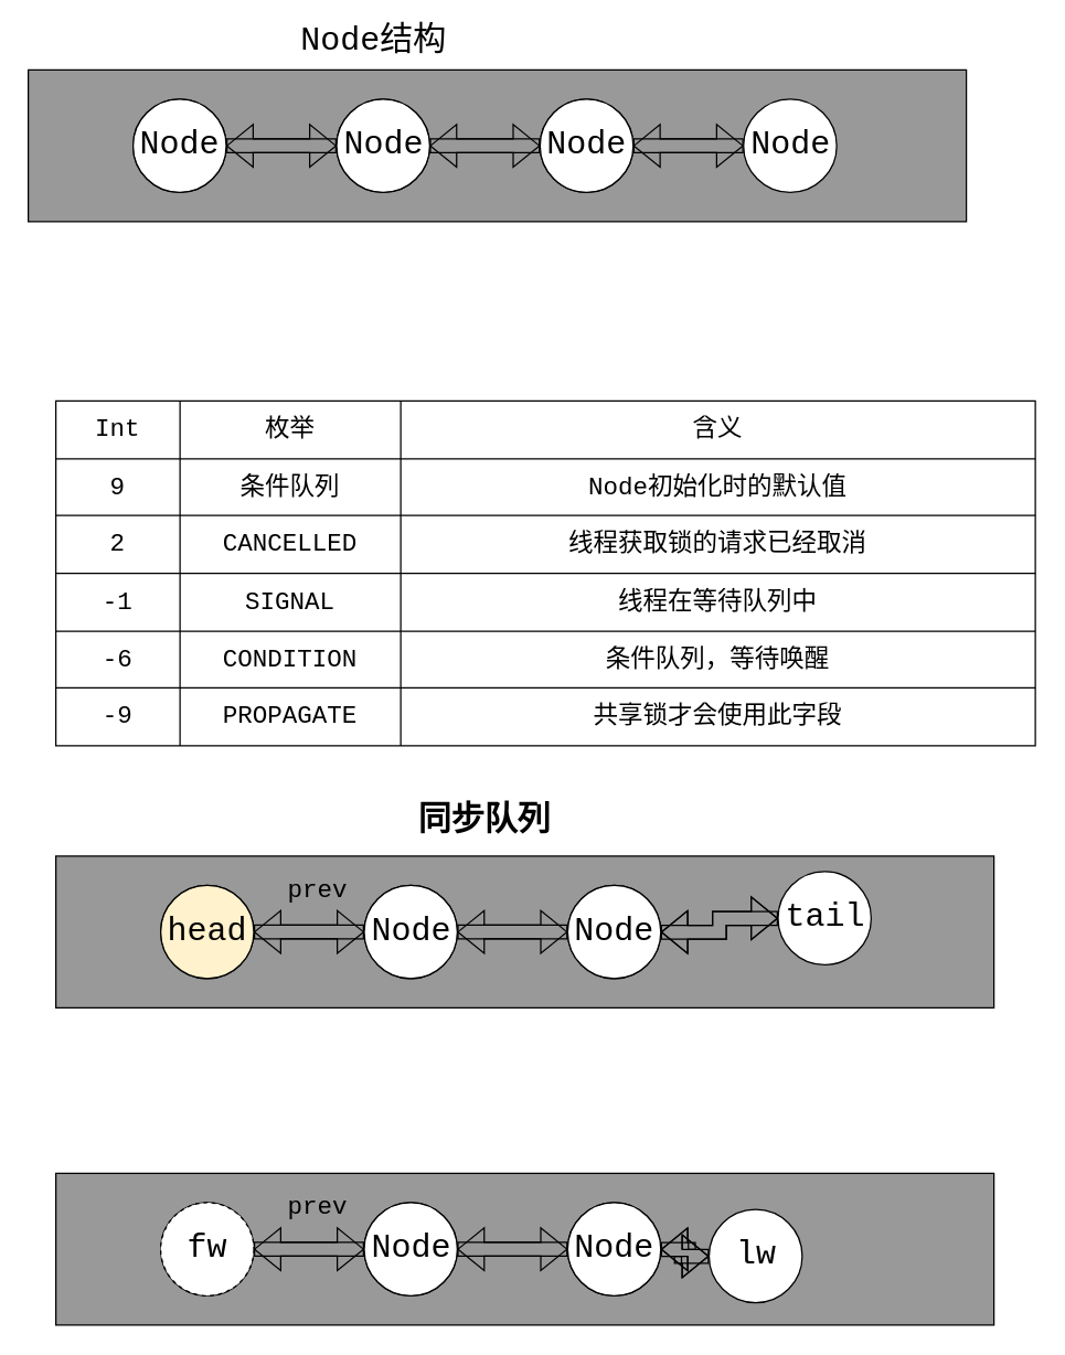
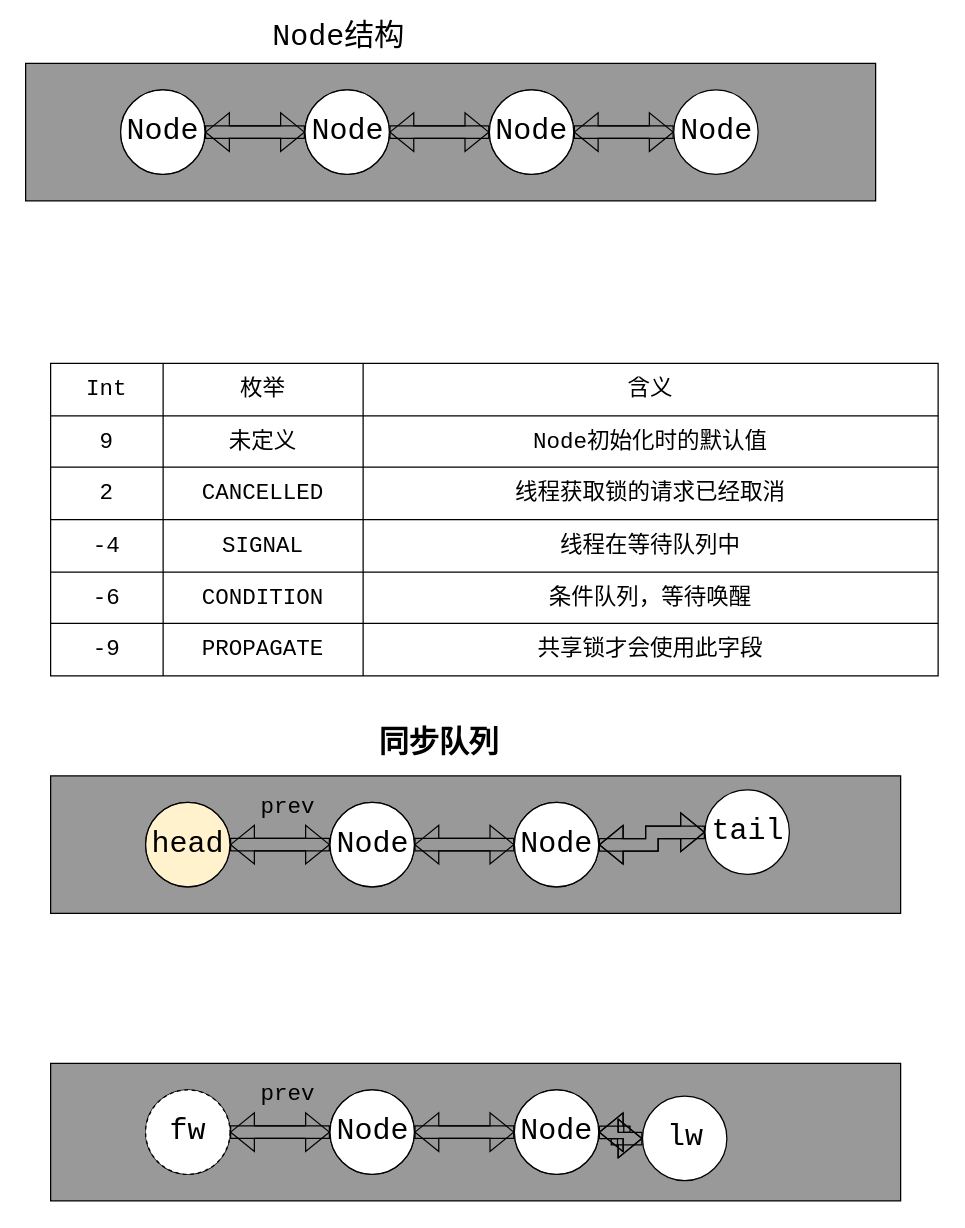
  <mxCell id="0" />
  <mxCell id="1" parent="0" />
  <mxCell id="2" value="" style="rounded=0;whiteSpace=wrap;html=1;fillColor=#999999;" parent="1" vertex="1"><mxGeometry x="20" y="50" width="680" height="110" as="geometry" /></mxCell>
  <mxCell id="3" value="&lt;font style=&quot;font-size: 24px&quot; face=&quot;Courier New&quot;&gt;Node结构&lt;/font&gt;" style="text;html=1;align=center;verticalAlign=middle;resizable=0;points=[];autosize=1;strokeColor=none;fillColor=none;" parent="1" vertex="1"><mxGeometry x="210" y="20" width="120" height="20" as="geometry" /></mxCell>
  <mxCell id="4" value="" style="edgeStyle=orthogonalEdgeStyle;shape=flexArrow;rounded=0;orthogonalLoop=1;jettySize=auto;html=1;fontFamily=Courier New;fontSize=24;" parent="1" source="5" target="7" edge="1"><mxGeometry relative="1" as="geometry" /></mxCell>
  <mxCell id="5" value="Node" style="ellipse;whiteSpace=wrap;html=1;aspect=fixed;fontFamily=Courier New;fontSize=24;" parent="1" vertex="1"><mxGeometry x="96" y="71.25" width="67.5" height="67.5" as="geometry" /></mxCell>
  <mxCell id="6" value="" style="edgeStyle=orthogonalEdgeStyle;shape=flexArrow;rounded=0;orthogonalLoop=1;jettySize=auto;html=1;fontFamily=Courier New;fontSize=24;" parent="1" source="7" target="9" edge="1"><mxGeometry relative="1" as="geometry" /></mxCell>
  <mxCell id="7" value="Node" style="ellipse;whiteSpace=wrap;html=1;aspect=fixed;fontFamily=Courier New;fontSize=24;" parent="1" vertex="1"><mxGeometry x="243.5" y="71.25" width="67.5" height="67.5" as="geometry" /></mxCell>
  <mxCell id="8" value="" style="edgeStyle=orthogonalEdgeStyle;shape=flexArrow;rounded=0;orthogonalLoop=1;jettySize=auto;html=1;fontFamily=Courier New;fontSize=24;" parent="1" source="9" target="11" edge="1"><mxGeometry relative="1" as="geometry" /></mxCell>
  <mxCell id="9" value="Node" style="ellipse;whiteSpace=wrap;html=1;aspect=fixed;fontFamily=Courier New;fontSize=24;" parent="1" vertex="1"><mxGeometry x="391" y="71.25" width="67.5" height="67.5" as="geometry" /></mxCell>
  <mxCell id="10" value="" style="edgeStyle=orthogonalEdgeStyle;shape=flexArrow;rounded=0;orthogonalLoop=1;jettySize=auto;html=1;fontFamily=Courier New;fontSize=24;" parent="1" source="11" target="13" edge="1"><mxGeometry relative="1" as="geometry" /></mxCell>
  <mxCell id="11" value="Node" style="ellipse;whiteSpace=wrap;html=1;aspect=fixed;fontFamily=Courier New;fontSize=24;" parent="1" vertex="1"><mxGeometry x="538.5" y="71.25" width="67.5" height="67.5" as="geometry" /></mxCell>
  <mxCell id="12" value="" style="edgeStyle=orthogonalEdgeStyle;shape=flexArrow;rounded=0;orthogonalLoop=1;jettySize=auto;html=1;fontFamily=Courier New;fontSize=24;" parent="1" source="13" target="15" edge="1"><mxGeometry relative="1" as="geometry" /></mxCell>
  <mxCell id="13" value="Node" style="ellipse;whiteSpace=wrap;html=1;aspect=fixed;fontFamily=Courier New;fontSize=24;" parent="1" vertex="1"><mxGeometry x="391" y="71.25" width="67.5" height="67.5" as="geometry" /></mxCell>
  <mxCell id="14" value="" style="edgeStyle=orthogonalEdgeStyle;shape=flexArrow;rounded=0;orthogonalLoop=1;jettySize=auto;html=1;fontFamily=Courier New;fontSize=24;" parent="1" source="15" target="16" edge="1"><mxGeometry relative="1" as="geometry" /></mxCell>
  <mxCell id="15" value="Node" style="ellipse;whiteSpace=wrap;html=1;aspect=fixed;fontFamily=Courier New;fontSize=24;" parent="1" vertex="1"><mxGeometry x="243.5" y="71.25" width="67.5" height="67.5" as="geometry" /></mxCell>
  <mxCell id="16" value="Node" style="ellipse;whiteSpace=wrap;html=1;aspect=fixed;fontFamily=Courier New;fontSize=24;" parent="1" vertex="1"><mxGeometry x="96" y="71.25" width="67.5" height="67.5" as="geometry" /></mxCell>
  <mxCell id="17" value="" style="shape=table;startSize=0;container=1;collapsible=0;childLayout=tableLayout;labelBackgroundColor=none;fontFamily=Courier New;fontSize=18;strokeColor=default;fillColor=none;" parent="1" vertex="1"><mxGeometry x="40" y="290" width="710" height="250" as="geometry" /></mxCell>
  <mxCell id="18" value="" style="shape=tableRow;horizontal=0;startSize=0;swimlaneHead=0;swimlaneBody=0;top=0;left=0;bottom=0;right=0;collapsible=0;dropTarget=0;fillColor=none;points=[[0,0.5],[1,0.5]];portConstraint=eastwest;labelBackgroundColor=none;fontFamily=Courier New;fontSize=18;strokeColor=default;" parent="17" vertex="1"><mxGeometry width="710" height="42" as="geometry" /></mxCell>
  <mxCell id="19" value="Int" style="shape=partialRectangle;html=1;whiteSpace=wrap;connectable=0;overflow=hidden;fillColor=none;top=0;left=0;bottom=0;right=0;pointerEvents=1;labelBackgroundColor=none;fontFamily=Courier New;fontSize=18;strokeColor=default;" parent="18" vertex="1"><mxGeometry width="90" height="42" as="geometry"><mxRectangle width="90" height="42" as="alternateBounds" /></mxGeometry></mxCell>
  <mxCell id="20" value="枚举" style="shape=partialRectangle;html=1;whiteSpace=wrap;connectable=0;overflow=hidden;fillColor=none;top=0;left=0;bottom=0;right=0;pointerEvents=1;labelBackgroundColor=none;fontFamily=Courier New;fontSize=18;strokeColor=default;" parent="18" vertex="1"><mxGeometry x="90" width="160" height="42" as="geometry"><mxRectangle width="160" height="42" as="alternateBounds" /></mxGeometry></mxCell>
  <mxCell id="21" value="含义" style="shape=partialRectangle;html=1;whiteSpace=wrap;connectable=0;overflow=hidden;fillColor=none;top=0;left=0;bottom=0;right=0;pointerEvents=1;labelBackgroundColor=none;fontFamily=Courier New;fontSize=18;strokeColor=default;" parent="18" vertex="1"><mxGeometry x="250" width="460" height="42" as="geometry"><mxRectangle width="460" height="42" as="alternateBounds" /></mxGeometry></mxCell>
  <mxCell id="22" value="" style="shape=tableRow;horizontal=0;startSize=0;swimlaneHead=0;swimlaneBody=0;top=0;left=0;bottom=0;right=0;collapsible=0;dropTarget=0;fillColor=none;points=[[0,0.5],[1,0.5]];portConstraint=eastwest;labelBackgroundColor=none;fontFamily=Courier New;fontSize=18;strokeColor=default;" parent="17" vertex="1"><mxGeometry y="42" width="710" height="41" as="geometry" /></mxCell>
  <mxCell id="23" value="9" style="shape=partialRectangle;html=1;whiteSpace=wrap;connectable=0;overflow=hidden;fillColor=none;top=0;left=0;bottom=0;right=0;pointerEvents=1;labelBackgroundColor=none;fontFamily=Courier New;fontSize=18;strokeColor=default;" parent="22" vertex="1"><mxGeometry width="90" height="41" as="geometry"><mxRectangle width="90" height="41" as="alternateBounds" /></mxGeometry></mxCell>
- <mxCell id="24" value="条件队列" style="shape=partialRectangle;html=1;whiteSpace=wrap;connectable=0;overflow=hidden;fillColor=none;top=0;left=0;bottom=0;right=0;pointerEvents=1;labelBackgroundColor=none;fontFamily=Courier New;fontSize=18;strokeColor=default;" parent="22" vertex="1"><mxGeometry x="90" width="160" height="41" as="geometry"><mxRectangle width="160" height="41" as="alternateBounds" /></mxGeometry></mxCell>
+ <mxCell id="24" value="未定义" style="shape=partialRectangle;html=1;whiteSpace=wrap;connectable=0;overflow=hidden;fillColor=none;top=0;left=0;bottom=0;right=0;pointerEvents=1;labelBackgroundColor=none;fontFamily=Courier New;fontSize=18;strokeColor=default;" parent="22" vertex="1"><mxGeometry x="90" width="160" height="41" as="geometry"><mxRectangle width="160" height="41" as="alternateBounds" /></mxGeometry></mxCell>
  <mxCell id="25" value="Node初始化时的默认值" style="shape=partialRectangle;html=1;whiteSpace=wrap;connectable=0;overflow=hidden;fillColor=none;top=0;left=0;bottom=0;right=0;pointerEvents=1;labelBackgroundColor=none;fontFamily=Courier New;fontSize=18;strokeColor=default;" parent="22" vertex="1"><mxGeometry x="250" width="460" height="41" as="geometry"><mxRectangle width="460" height="41" as="alternateBounds" /></mxGeometry></mxCell>
  <mxCell id="26" value="" style="shape=tableRow;horizontal=0;startSize=0;swimlaneHead=0;swimlaneBody=0;top=0;left=0;bottom=0;right=0;collapsible=0;dropTarget=0;fillColor=none;points=[[0,0.5],[1,0.5]];portConstraint=eastwest;labelBackgroundColor=none;fontFamily=Courier New;fontSize=18;strokeColor=default;" parent="17" vertex="1"><mxGeometry y="83" width="710" height="42" as="geometry" /></mxCell>
  <mxCell id="27" value="2" style="shape=partialRectangle;html=1;whiteSpace=wrap;connectable=0;overflow=hidden;fillColor=none;top=0;left=0;bottom=0;right=0;pointerEvents=1;labelBackgroundColor=none;fontFamily=Courier New;fontSize=18;strokeColor=default;" parent="26" vertex="1"><mxGeometry width="90" height="42" as="geometry"><mxRectangle width="90" height="42" as="alternateBounds" /></mxGeometry></mxCell>
  <mxCell id="28" value="&lt;div style=&quot;text-align: left&quot;&gt;CANCELLED&lt;/div&gt;" style="shape=partialRectangle;html=1;whiteSpace=wrap;connectable=0;overflow=hidden;fillColor=none;top=0;left=0;bottom=0;right=0;pointerEvents=1;labelBackgroundColor=none;fontFamily=Courier New;fontSize=18;strokeColor=default;" parent="26" vertex="1"><mxGeometry x="90" width="160" height="42" as="geometry"><mxRectangle width="160" height="42" as="alternateBounds" /></mxGeometry></mxCell>
  <mxCell id="29" value="线程获取锁的请求已经取消" style="shape=partialRectangle;html=1;whiteSpace=wrap;connectable=0;overflow=hidden;fillColor=none;top=0;left=0;bottom=0;right=0;pointerEvents=1;labelBackgroundColor=none;fontFamily=Courier New;fontSize=18;strokeColor=default;" parent="26" vertex="1"><mxGeometry x="250" width="460" height="42" as="geometry"><mxRectangle width="460" height="42" as="alternateBounds" /></mxGeometry></mxCell>
  <mxCell id="30" value="" style="shape=tableRow;horizontal=0;startSize=0;swimlaneHead=0;swimlaneBody=0;top=0;left=0;bottom=0;right=0;collapsible=0;dropTarget=0;fillColor=none;points=[[0,0.5],[1,0.5]];portConstraint=eastwest;labelBackgroundColor=none;fontFamily=Courier New;fontSize=18;strokeColor=default;" parent="17" vertex="1"><mxGeometry y="125" width="710" height="42" as="geometry" /></mxCell>
- <mxCell id="31" value="-1" style="shape=partialRectangle;html=1;whiteSpace=wrap;connectable=0;overflow=hidden;fillColor=none;top=0;left=0;bottom=0;right=0;pointerEvents=1;labelBackgroundColor=none;fontFamily=Courier New;fontSize=18;strokeColor=default;" parent="30" vertex="1"><mxGeometry width="90" height="42" as="geometry"><mxRectangle width="90" height="42" as="alternateBounds" /></mxGeometry></mxCell>
+ <mxCell id="31" value="-4" style="shape=partialRectangle;html=1;whiteSpace=wrap;connectable=0;overflow=hidden;fillColor=none;top=0;left=0;bottom=0;right=0;pointerEvents=1;labelBackgroundColor=none;fontFamily=Courier New;fontSize=18;strokeColor=default;" parent="30" vertex="1"><mxGeometry width="90" height="42" as="geometry"><mxRectangle width="90" height="42" as="alternateBounds" /></mxGeometry></mxCell>
  <mxCell id="32" value="SIGNAL" style="shape=partialRectangle;html=1;whiteSpace=wrap;connectable=0;overflow=hidden;fillColor=none;top=0;left=0;bottom=0;right=0;pointerEvents=1;labelBackgroundColor=none;fontFamily=Courier New;fontSize=18;strokeColor=default;" parent="30" vertex="1"><mxGeometry x="90" width="160" height="42" as="geometry"><mxRectangle width="160" height="42" as="alternateBounds" /></mxGeometry></mxCell>
  <mxCell id="33" value="线程在等待队列中" style="shape=partialRectangle;html=1;whiteSpace=wrap;connectable=0;overflow=hidden;fillColor=none;top=0;left=0;bottom=0;right=0;pointerEvents=1;labelBackgroundColor=none;fontFamily=Courier New;fontSize=18;strokeColor=default;" parent="30" vertex="1"><mxGeometry x="250" width="460" height="42" as="geometry"><mxRectangle width="460" height="42" as="alternateBounds" /></mxGeometry></mxCell>
  <mxCell id="34" value="" style="shape=tableRow;horizontal=0;startSize=0;swimlaneHead=0;swimlaneBody=0;top=0;left=0;bottom=0;right=0;collapsible=0;dropTarget=0;fillColor=none;points=[[0,0.5],[1,0.5]];portConstraint=eastwest;labelBackgroundColor=none;fontFamily=Courier New;fontSize=18;strokeColor=default;" parent="17" vertex="1"><mxGeometry y="167" width="710" height="41" as="geometry" /></mxCell>
  <mxCell id="35" value="-6" style="shape=partialRectangle;html=1;whiteSpace=wrap;connectable=0;overflow=hidden;fillColor=none;top=0;left=0;bottom=0;right=0;pointerEvents=1;labelBackgroundColor=none;fontFamily=Courier New;fontSize=18;strokeColor=default;" parent="34" vertex="1"><mxGeometry width="90" height="41" as="geometry"><mxRectangle width="90" height="41" as="alternateBounds" /></mxGeometry></mxCell>
  <mxCell id="36" value="CONDITION" style="shape=partialRectangle;html=1;whiteSpace=wrap;connectable=0;overflow=hidden;fillColor=none;top=0;left=0;bottom=0;right=0;pointerEvents=1;labelBackgroundColor=none;fontFamily=Courier New;fontSize=18;strokeColor=default;" parent="34" vertex="1"><mxGeometry x="90" width="160" height="41" as="geometry"><mxRectangle width="160" height="41" as="alternateBounds" /></mxGeometry></mxCell>
  <mxCell id="37" value="条件队列，等待唤醒" style="shape=partialRectangle;html=1;whiteSpace=wrap;connectable=0;overflow=hidden;fillColor=none;top=0;left=0;bottom=0;right=0;pointerEvents=1;labelBackgroundColor=none;fontFamily=Courier New;fontSize=18;strokeColor=default;" parent="34" vertex="1"><mxGeometry x="250" width="460" height="41" as="geometry"><mxRectangle width="460" height="41" as="alternateBounds" /></mxGeometry></mxCell>
  <mxCell id="38" value="" style="shape=tableRow;horizontal=0;startSize=0;swimlaneHead=0;swimlaneBody=0;top=0;left=0;bottom=0;right=0;collapsible=0;dropTarget=0;fillColor=none;points=[[0,0.5],[1,0.5]];portConstraint=eastwest;labelBackgroundColor=none;fontFamily=Courier New;fontSize=18;strokeColor=default;" parent="17" vertex="1"><mxGeometry y="208" width="710" height="42" as="geometry" /></mxCell>
  <mxCell id="39" value="-9" style="shape=partialRectangle;html=1;whiteSpace=wrap;connectable=0;overflow=hidden;fillColor=none;top=0;left=0;bottom=0;right=0;pointerEvents=1;labelBackgroundColor=none;fontFamily=Courier New;fontSize=18;strokeColor=default;" parent="38" vertex="1"><mxGeometry width="90" height="42" as="geometry"><mxRectangle width="90" height="42" as="alternateBounds" /></mxGeometry></mxCell>
  <mxCell id="40" value="PROPAGATE" style="shape=partialRectangle;html=1;whiteSpace=wrap;connectable=0;overflow=hidden;fillColor=none;top=0;left=0;bottom=0;right=0;pointerEvents=1;labelBackgroundColor=none;fontFamily=Courier New;fontSize=18;strokeColor=default;" parent="38" vertex="1"><mxGeometry x="90" width="160" height="42" as="geometry"><mxRectangle width="160" height="42" as="alternateBounds" /></mxGeometry></mxCell>
  <mxCell id="41" value="共享锁才会使用此字段" style="shape=partialRectangle;html=1;whiteSpace=wrap;connectable=0;overflow=hidden;fillColor=none;top=0;left=0;bottom=0;right=0;pointerEvents=1;labelBackgroundColor=none;fontFamily=Courier New;fontSize=18;strokeColor=default;" parent="38" vertex="1"><mxGeometry x="250" width="460" height="42" as="geometry"><mxRectangle width="460" height="42" as="alternateBounds" /></mxGeometry></mxCell>
  <mxCell id="42" value="" style="rounded=0;whiteSpace=wrap;html=1;fillColor=#999999;" vertex="1" parent="1"><mxGeometry x="40" y="620" width="680" height="110" as="geometry" /></mxCell>
  <mxCell id="43" value="" style="edgeStyle=orthogonalEdgeStyle;shape=flexArrow;rounded=0;orthogonalLoop=1;jettySize=auto;html=1;fontFamily=Courier New;fontSize=24;" edge="1" parent="1" source="44" target="46"><mxGeometry relative="1" as="geometry" /></mxCell>
  <mxCell id="44" value="Node" style="ellipse;whiteSpace=wrap;html=1;aspect=fixed;fontFamily=Courier New;fontSize=24;" vertex="1" parent="1"><mxGeometry x="116" y="641.25" width="67.5" height="67.5" as="geometry" /></mxCell>
  <mxCell id="45" value="" style="edgeStyle=orthogonalEdgeStyle;shape=flexArrow;rounded=0;orthogonalLoop=1;jettySize=auto;html=1;fontFamily=Courier New;fontSize=24;" edge="1" parent="1" source="46" target="48"><mxGeometry relative="1" as="geometry" /></mxCell>
  <mxCell id="46" value="Node" style="ellipse;whiteSpace=wrap;html=1;aspect=fixed;fontFamily=Courier New;fontSize=24;" vertex="1" parent="1"><mxGeometry x="263.5" y="641.25" width="67.5" height="67.5" as="geometry" /></mxCell>
  <mxCell id="47" value="" style="edgeStyle=orthogonalEdgeStyle;shape=flexArrow;rounded=0;orthogonalLoop=1;jettySize=auto;html=1;fontFamily=Courier New;fontSize=24;" edge="1" parent="1" source="48" target="50"><mxGeometry relative="1" as="geometry" /></mxCell>
  <mxCell id="48" value="Node" style="ellipse;whiteSpace=wrap;html=1;aspect=fixed;fontFamily=Courier New;fontSize=24;" vertex="1" parent="1"><mxGeometry x="411" y="641.25" width="67.5" height="67.5" as="geometry" /></mxCell>
  <mxCell id="49" value="" style="edgeStyle=orthogonalEdgeStyle;shape=flexArrow;rounded=0;orthogonalLoop=1;jettySize=auto;html=1;fontFamily=Courier New;fontSize=24;" edge="1" parent="1" source="50" target="52"><mxGeometry relative="1" as="geometry" /></mxCell>
  <mxCell id="50" value="tail" style="ellipse;whiteSpace=wrap;html=1;aspect=fixed;fontFamily=Courier New;fontSize=24;" vertex="1" parent="1"><mxGeometry x="563.5" y="631.25" width="67.5" height="67.5" as="geometry" /></mxCell>
  <mxCell id="51" value="" style="edgeStyle=orthogonalEdgeStyle;shape=flexArrow;rounded=0;orthogonalLoop=1;jettySize=auto;html=1;fontFamily=Courier New;fontSize=24;" edge="1" parent="1" source="52" target="54"><mxGeometry relative="1" as="geometry" /></mxCell>
  <mxCell id="52" value="Node" style="ellipse;whiteSpace=wrap;html=1;aspect=fixed;fontFamily=Courier New;fontSize=24;" vertex="1" parent="1"><mxGeometry x="411" y="641.25" width="67.5" height="67.5" as="geometry" /></mxCell>
  <mxCell id="53" value="" style="edgeStyle=orthogonalEdgeStyle;shape=flexArrow;rounded=0;orthogonalLoop=1;jettySize=auto;html=1;fontFamily=Courier New;fontSize=24;" edge="1" parent="1" source="54" target="55"><mxGeometry relative="1" as="geometry" /></mxCell>
  <mxCell id="54" value="Node" style="ellipse;whiteSpace=wrap;html=1;aspect=fixed;fontFamily=Courier New;fontSize=24;" vertex="1" parent="1"><mxGeometry x="263.5" y="641.25" width="67.5" height="67.5" as="geometry" /></mxCell>
  <mxCell id="55" value="head" style="ellipse;whiteSpace=wrap;html=1;aspect=fixed;fontFamily=Courier New;fontSize=24;fillColor=#fff2cc;" vertex="1" parent="1"><mxGeometry x="116" y="641.25" width="67.5" height="67.5" as="geometry" /></mxCell>
  <mxCell id="56" value="&lt;font style=&quot;font-size: 18px&quot; face=&quot;Courier New&quot;&gt;prev&lt;/font&gt;" style="text;html=1;strokeColor=none;fillColor=none;align=center;verticalAlign=middle;whiteSpace=wrap;rounded=0;" vertex="1" parent="1"><mxGeometry x="200" y="630" width="60" height="30" as="geometry" /></mxCell>
  <mxCell id="57" value="&lt;span style=&quot;font-size: 24px&quot;&gt;&lt;b&gt;同步队列&lt;/b&gt;&lt;/span&gt;" style="text;html=1;strokeColor=none;fillColor=none;align=center;verticalAlign=middle;whiteSpace=wrap;rounded=0;fontFamily=Courier New;fontSize=18;" vertex="1" parent="1"><mxGeometry x="276" y="580" width="150" height="30" as="geometry" /></mxCell>
  <mxCell id="58" value="" style="rounded=0;whiteSpace=wrap;html=1;fillColor=#999999;" vertex="1" parent="1"><mxGeometry x="40" y="850" width="680" height="110" as="geometry" /></mxCell>
  <mxCell id="59" value="" style="edgeStyle=orthogonalEdgeStyle;shape=flexArrow;rounded=0;orthogonalLoop=1;jettySize=auto;html=1;fontFamily=Courier New;fontSize=24;" edge="1" parent="1" source="60" target="62"><mxGeometry relative="1" as="geometry" /></mxCell>
  <mxCell id="60" value="Node" style="ellipse;whiteSpace=wrap;html=1;aspect=fixed;fontFamily=Courier New;fontSize=24;" vertex="1" parent="1"><mxGeometry x="116" y="871.25" width="67.5" height="67.5" as="geometry" /></mxCell>
  <mxCell id="61" value="" style="edgeStyle=orthogonalEdgeStyle;shape=flexArrow;rounded=0;orthogonalLoop=1;jettySize=auto;html=1;fontFamily=Courier New;fontSize=24;" edge="1" parent="1" source="62" target="64"><mxGeometry relative="1" as="geometry" /></mxCell>
  <mxCell id="62" value="Node" style="ellipse;whiteSpace=wrap;html=1;aspect=fixed;fontFamily=Courier New;fontSize=24;" vertex="1" parent="1"><mxGeometry x="263.5" y="871.25" width="67.5" height="67.5" as="geometry" /></mxCell>
  <mxCell id="63" value="" style="edgeStyle=orthogonalEdgeStyle;shape=flexArrow;rounded=0;orthogonalLoop=1;jettySize=auto;html=1;fontFamily=Courier New;fontSize=24;" edge="1" parent="1" source="64" target="66"><mxGeometry relative="1" as="geometry" /></mxCell>
  <mxCell id="64" value="Node" style="ellipse;whiteSpace=wrap;html=1;aspect=fixed;fontFamily=Courier New;fontSize=24;" vertex="1" parent="1"><mxGeometry x="411" y="871.25" width="67.5" height="67.5" as="geometry" /></mxCell>
  <mxCell id="65" value="" style="edgeStyle=orthogonalEdgeStyle;shape=flexArrow;rounded=0;orthogonalLoop=1;jettySize=auto;html=1;fontFamily=Courier New;fontSize=24;" edge="1" parent="1" source="66" target="68"><mxGeometry relative="1" as="geometry" /></mxCell>
  <mxCell id="66" value="lw" style="ellipse;whiteSpace=wrap;html=1;aspect=fixed;fontFamily=Courier New;fontSize=24;" vertex="1" parent="1"><mxGeometry x="513.5" y="876.25" width="67.5" height="67.5" as="geometry" /></mxCell>
  <mxCell id="67" value="" style="edgeStyle=orthogonalEdgeStyle;shape=flexArrow;rounded=0;orthogonalLoop=1;jettySize=auto;html=1;fontFamily=Courier New;fontSize=24;" edge="1" parent="1" source="68" target="70"><mxGeometry relative="1" as="geometry" /></mxCell>
  <mxCell id="68" value="Node" style="ellipse;whiteSpace=wrap;html=1;aspect=fixed;fontFamily=Courier New;fontSize=24;" vertex="1" parent="1"><mxGeometry x="411" y="871.25" width="67.5" height="67.5" as="geometry" /></mxCell>
  <mxCell id="69" value="" style="edgeStyle=orthogonalEdgeStyle;shape=flexArrow;rounded=0;orthogonalLoop=1;jettySize=auto;html=1;fontFamily=Courier New;fontSize=24;" edge="1" parent="1" source="70" target="71"><mxGeometry relative="1" as="geometry" /></mxCell>
  <mxCell id="70" value="Node" style="ellipse;whiteSpace=wrap;html=1;aspect=fixed;fontFamily=Courier New;fontSize=24;" vertex="1" parent="1"><mxGeometry x="263.5" y="871.25" width="67.5" height="67.5" as="geometry" /></mxCell>
  <mxCell id="71" value="fw" style="ellipse;whiteSpace=wrap;html=1;aspect=fixed;fontFamily=Courier New;fontSize=24;dashed=1;" vertex="1" parent="1"><mxGeometry x="116" y="871.25" width="67.5" height="67.5" as="geometry" /></mxCell>
  <mxCell id="72" value="&lt;font style=&quot;font-size: 18px&quot; face=&quot;Courier New&quot;&gt;prev&lt;/font&gt;" style="text;html=1;strokeColor=none;fillColor=none;align=center;verticalAlign=middle;whiteSpace=wrap;rounded=0;" vertex="1" parent="1"><mxGeometry x="200" y="860" width="60" height="30" as="geometry" /></mxCell>
